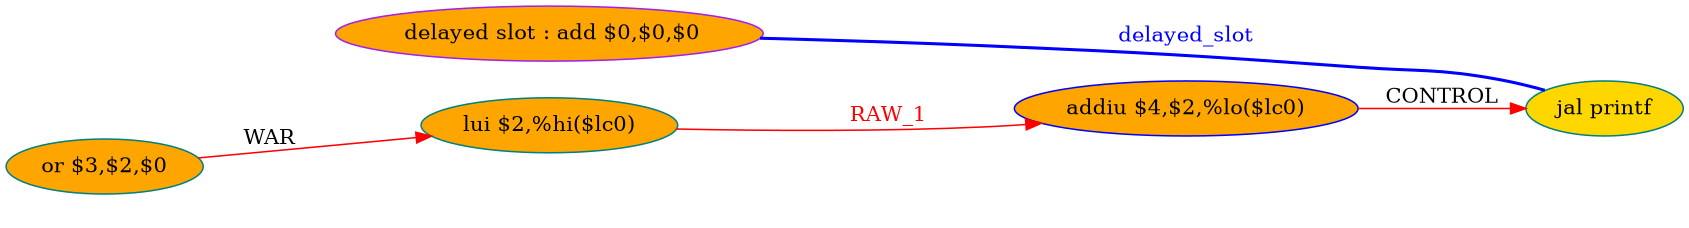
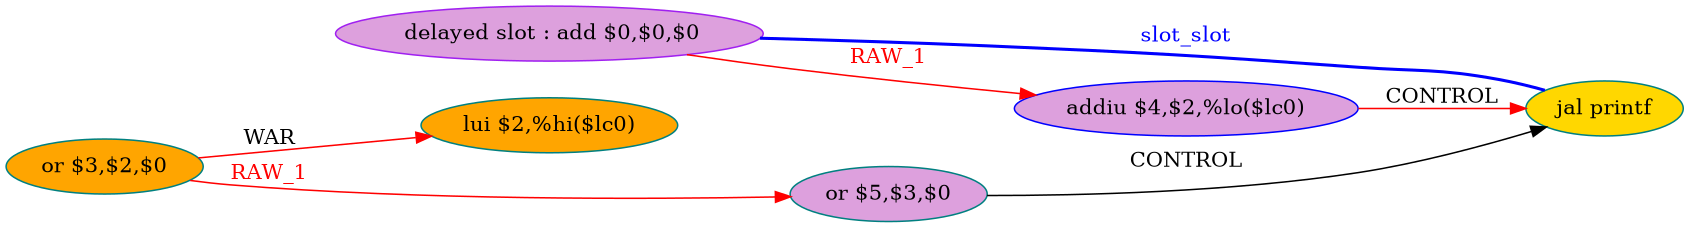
  digraph {
    rankdir=LR
    node [color=teal fillcolor=orange shape=ellipse style=filled]
    edge [color=red]
-   n1 [color=purple label=" delayed slot : add $0,$0,$0"]
+   n1 [color=purple fillcolor=plum label=" delayed slot : add $0,$0,$0"]
    n2 [fillcolor=gold label="jal printf"]
    n3 [label="or $3,$2,$0"]
+   n4 [fillcolor=plum label="or $5,$3,$0"]
    n5 [label="lui $2,%hi($lc0)"]
-   n6 [color=blue label="addiu $4,$2,%lo($lc0)"]
-   n2 -> n1 [color=blue dir=none fontcolor=blue label=delayed_slot style=bold]
+   n6 [color=blue fillcolor=plum label="addiu $4,$2,%lo($lc0)"]
+   n2 -> n1 [color=blue dir=none fontcolor=blue label=slot_slot style=bold]
+   n3 -> n4 [fontcolor=red label=RAW_1]
    n3 -> n5 [label=WAR]
-   n5 -> n6 [fontcolor=red label=RAW_1]
+   n4 -> n2 [label=CONTROL color=""]
+   n1 -> n6 [fontcolor=red label=RAW_1]
    n6 -> n2 [label=CONTROL]
  }
